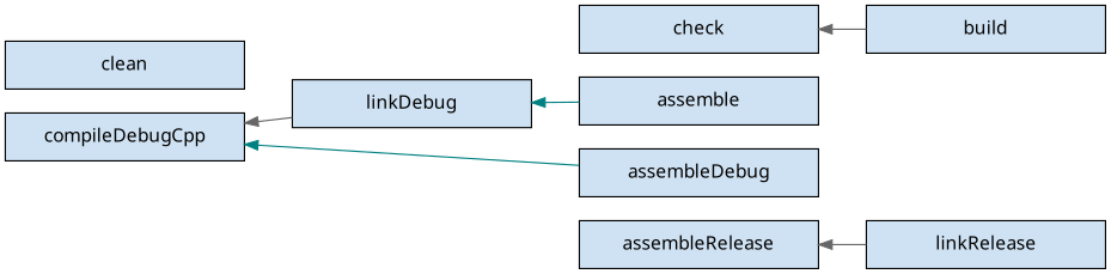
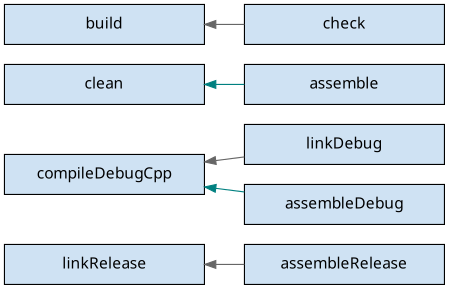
  digraph {
    fontname=Sans
    rankdir=LR
    node [fillcolor="#cfe2f3" fixedsize=true fontname=Sans shape=rectangle style=filled]
    edge [dir=back fontname=Sans]
    compileDebugCpp [height=0.5 width=2.5]
    clean [height=0.5 width=2.5]
    assemble [height=0.5 width=2.5]
    assembleDebug [height=0.5 width=2.5]
    check [height=0.5 width=2.5]
    assembleRelease [height=0.5 width=2.5]
    linkDebug [height=0.5 width=2.5]
    build [height=0.5 width=2.5]
    linkRelease [height=0.5 width=2.5]
    subgraph sub_1 {
      rank=same
      compileDebugCpp
      clean
    }
    subgraph sub_2 {
      rank=same
      assemble
      assembleDebug
      check
      assembleRelease
    }
    compileDebugCpp -> assembleDebug [color=teal]
    compileDebugCpp -> linkDebug [color=gray40]
    assemble -> assembleDebug [style=invis dir=""]
    assembleDebug -> assembleRelease [style=invis dir=""]
    check -> assemble [style=invis dir=""]
-   check -> build [color=gray40]
-   linkDebug -> assemble [color=teal]
-   assembleRelease -> linkRelease [color=gray40]
+   build -> check [color=gray40]
+   clean -> assemble [color=teal]
+   linkRelease -> assembleRelease [color=gray40]
  }
